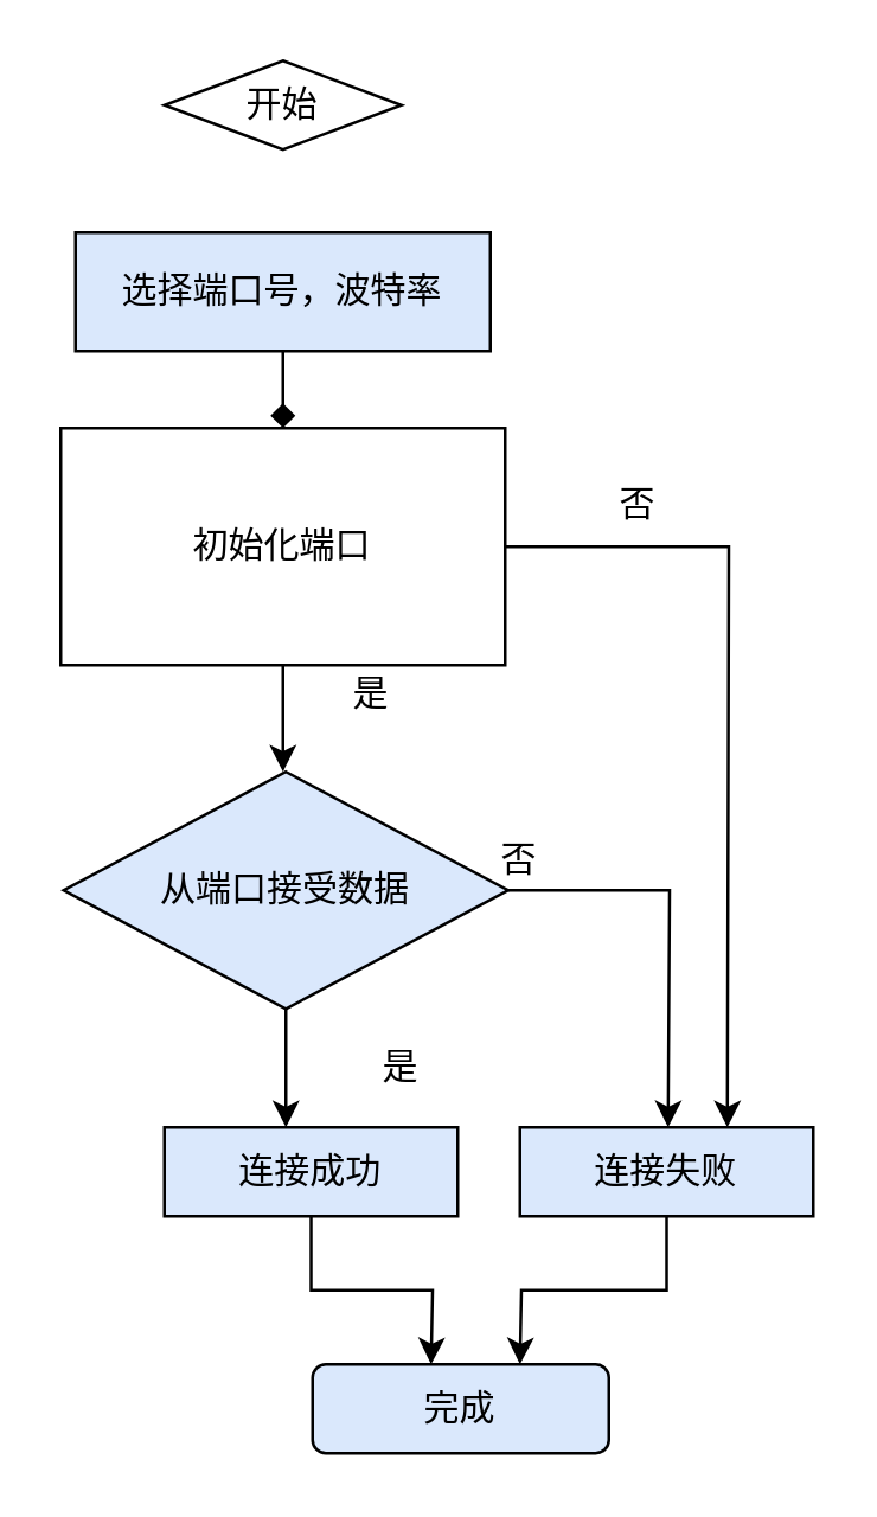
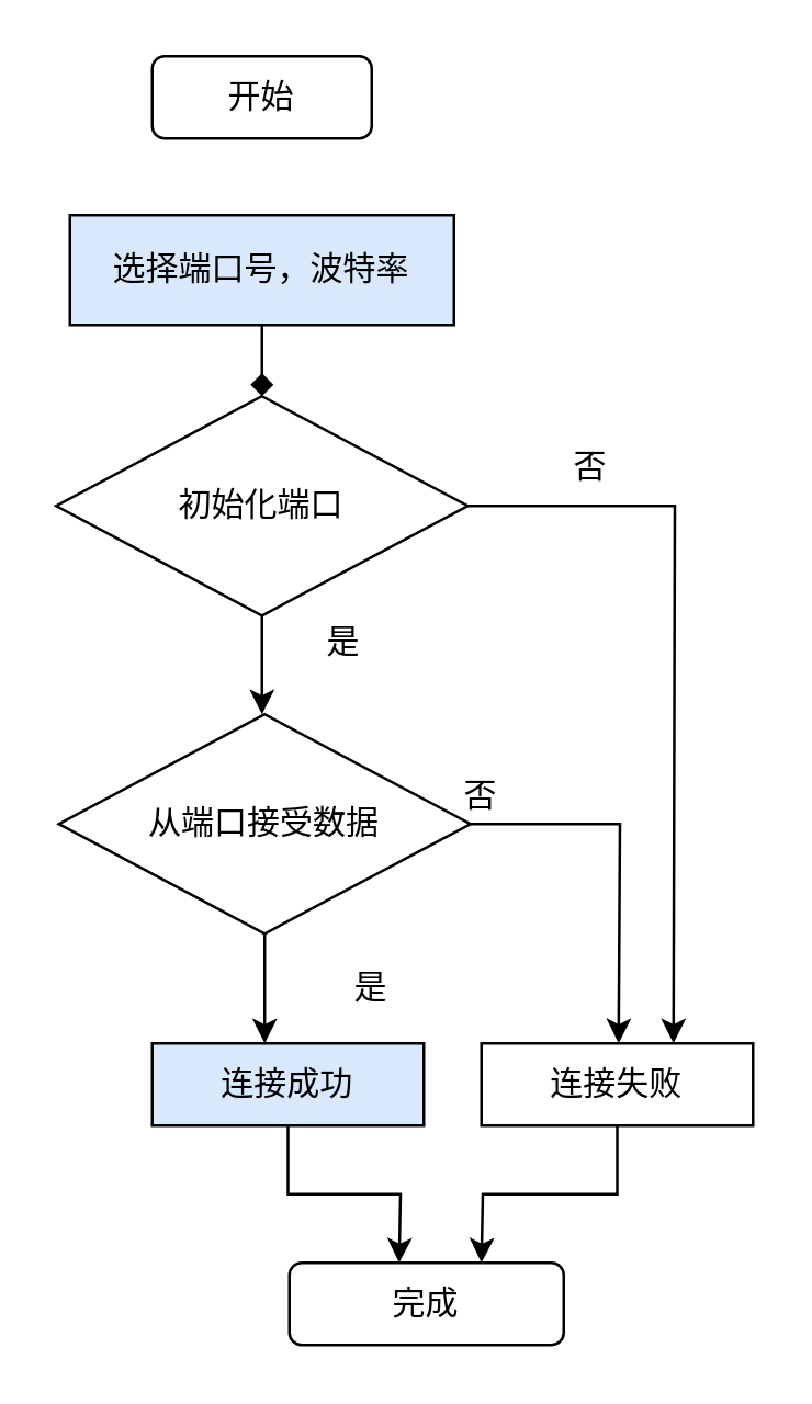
  <mxCell id="0" />
  <mxCell id="1" parent="0" />
  <mxCell id="2" value="" style="edgeStyle=orthogonalEdgeStyle;rounded=0;orthogonalLoop=1;jettySize=auto;html=1;endArrow=diamond;" edge="1" parent="1" source="3" target="7"><mxGeometry relative="1" as="geometry" /></mxCell>
  <mxCell id="3" value="选择端口号，波特率" style="rounded=0;whiteSpace=wrap;html=1;fillColor=#dae8fc;" vertex="1" parent="1"><mxGeometry x="25" y="78" width="140" height="40" as="geometry" /></mxCell>
- <mxCell id="4" value="开始" style="rhombus;whiteSpace=wrap;html=1;" vertex="1" parent="1"><mxGeometry x="55" y="20" width="80" height="30" as="geometry" /></mxCell>
+ <mxCell id="4" value="开始" style="rounded=1;whiteSpace=wrap;html=1;" vertex="1" parent="1"><mxGeometry x="55" y="20" width="80" height="30" as="geometry" /></mxCell>
  <mxCell id="5" style="edgeStyle=orthogonalEdgeStyle;rounded=0;orthogonalLoop=1;jettySize=auto;html=1;" edge="1" parent="1" source="7"><mxGeometry relative="1" as="geometry"><mxPoint x="245" y="380" as="targetPoint" /></mxGeometry></mxCell>
  <mxCell id="6" style="edgeStyle=orthogonalEdgeStyle;rounded=0;orthogonalLoop=1;jettySize=auto;html=1;" edge="1" parent="1" source="7"><mxGeometry relative="1" as="geometry"><mxPoint x="95" y="260" as="targetPoint" /></mxGeometry></mxCell>
- <mxCell id="7" value="初始化端口" style="whiteSpace=wrap;html=1;rounded=0;" vertex="1" parent="1"><mxGeometry x="20" y="144" width="150" height="80" as="geometry" /></mxCell>
+ <mxCell id="7" value="初始化端口" style="rhombus;whiteSpace=wrap;html=1;" vertex="1" parent="1"><mxGeometry x="20" y="144" width="150" height="80" as="geometry" /></mxCell>
  <mxCell id="8" value="" style="edgeStyle=orthogonalEdgeStyle;rounded=0;orthogonalLoop=1;jettySize=auto;html=1;" edge="1" parent="1" source="10"><mxGeometry relative="1" as="geometry"><mxPoint x="96" y="380" as="targetPoint" /></mxGeometry></mxCell>
  <mxCell id="9" value="" style="edgeStyle=orthogonalEdgeStyle;rounded=0;orthogonalLoop=1;jettySize=auto;html=1;" edge="1" parent="1" source="10"><mxGeometry relative="1" as="geometry"><mxPoint x="225" y="380" as="targetPoint" /></mxGeometry></mxCell>
- <mxCell id="10" value="从端口接受数据" style="rhombus;whiteSpace=wrap;html=1;fillColor=#dae8fc;" vertex="1" parent="1"><mxGeometry x="21" y="260" width="150" height="80" as="geometry" /></mxCell>
+ <mxCell id="10" value="从端口接受数据" style="rhombus;whiteSpace=wrap;html=1;" vertex="1" parent="1"><mxGeometry x="21" y="260" width="150" height="80" as="geometry" /></mxCell>
  <mxCell id="11" value="否" style="text;html=1;strokeColor=none;fillColor=none;align=center;verticalAlign=middle;whiteSpace=wrap;rounded=0;" vertex="1" parent="1"><mxGeometry x="195" y="160" width="40" height="20" as="geometry" /></mxCell>
  <mxCell id="12" value="是" style="text;html=1;strokeColor=none;fillColor=none;align=center;verticalAlign=middle;whiteSpace=wrap;rounded=0;" vertex="1" parent="1"><mxGeometry x="105" y="224" width="40" height="20" as="geometry" /></mxCell>
  <mxCell id="13" value="否" style="text;html=1;strokeColor=none;fillColor=none;align=center;verticalAlign=middle;whiteSpace=wrap;rounded=0;" vertex="1" parent="1"><mxGeometry x="155" y="280" width="40" height="20" as="geometry" /></mxCell>
  <mxCell id="14" value="是" style="text;html=1;strokeColor=none;fillColor=none;align=center;verticalAlign=middle;whiteSpace=wrap;rounded=0;" vertex="1" parent="1"><mxGeometry x="115" y="350" width="40" height="20" as="geometry" /></mxCell>
  <mxCell id="15" value="" style="edgeStyle=orthogonalEdgeStyle;rounded=0;orthogonalLoop=1;jettySize=auto;html=1;" edge="1" parent="1" source="16"><mxGeometry relative="1" as="geometry"><mxPoint x="145" y="460" as="targetPoint" /></mxGeometry></mxCell>
  <mxCell id="16" value="连接成功" style="rounded=0;whiteSpace=wrap;html=1;fillColor=#dae8fc;" vertex="1" parent="1"><mxGeometry x="55" y="380" width="99" height="30" as="geometry" /></mxCell>
  <mxCell id="17" style="edgeStyle=orthogonalEdgeStyle;rounded=0;orthogonalLoop=1;jettySize=auto;html=1;" edge="1" parent="1" source="18"><mxGeometry relative="1" as="geometry"><mxPoint x="175" y="460" as="targetPoint" /></mxGeometry></mxCell>
- <mxCell id="18" value="连接失败" style="rounded=0;whiteSpace=wrap;html=1;fillColor=#dae8fc;" vertex="1" parent="1"><mxGeometry x="175" y="380" width="99" height="30" as="geometry" /></mxCell>
- <mxCell id="19" value="完成" style="rounded=1;whiteSpace=wrap;html=1;strokeWidth=1;fillColor=#dae8fc;" vertex="1" parent="1"><mxGeometry x="105" y="460" width="100" height="30" as="geometry" /></mxCell>
+ <mxCell id="18" value="连接失败" style="rounded=0;whiteSpace=wrap;html=1;" vertex="1" parent="1"><mxGeometry x="175" y="380" width="99" height="30" as="geometry" /></mxCell>
+ <mxCell id="19" value="完成" style="rounded=1;whiteSpace=wrap;html=1;strokeWidth=1;" vertex="1" parent="1"><mxGeometry x="105" y="460" width="100" height="30" as="geometry" /></mxCell>
